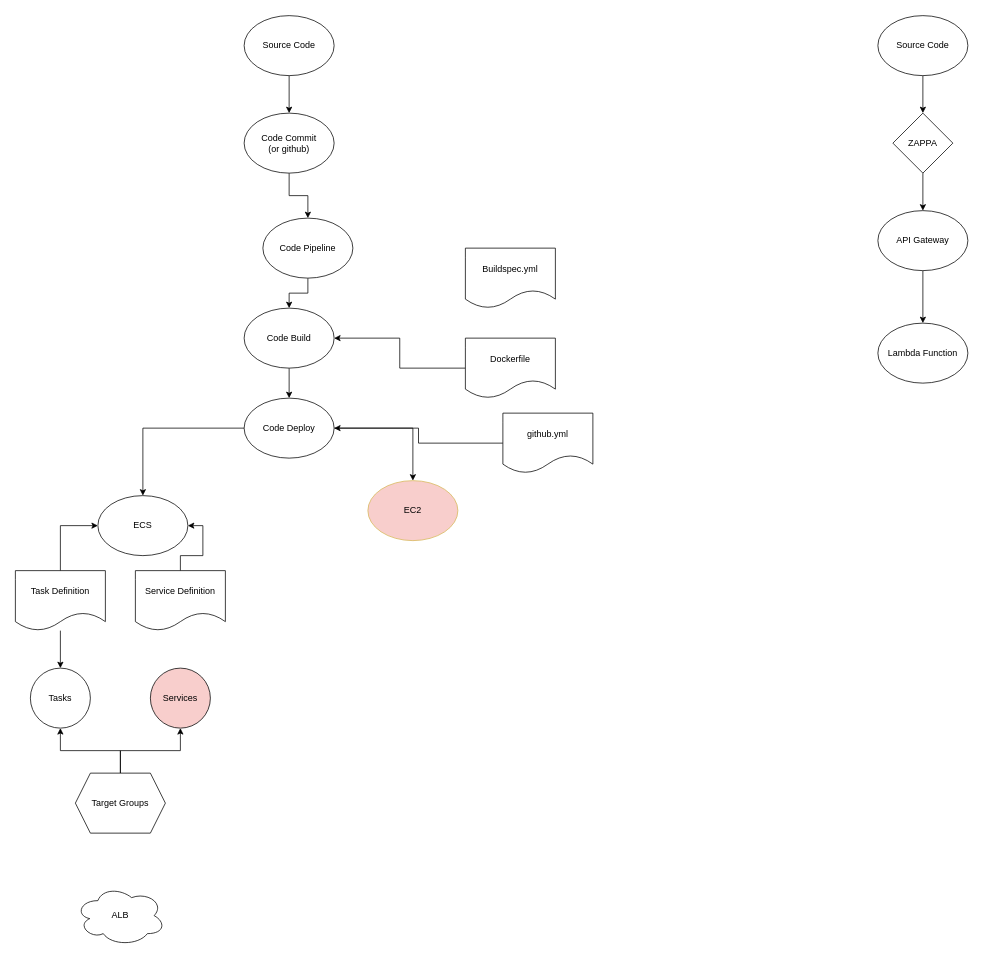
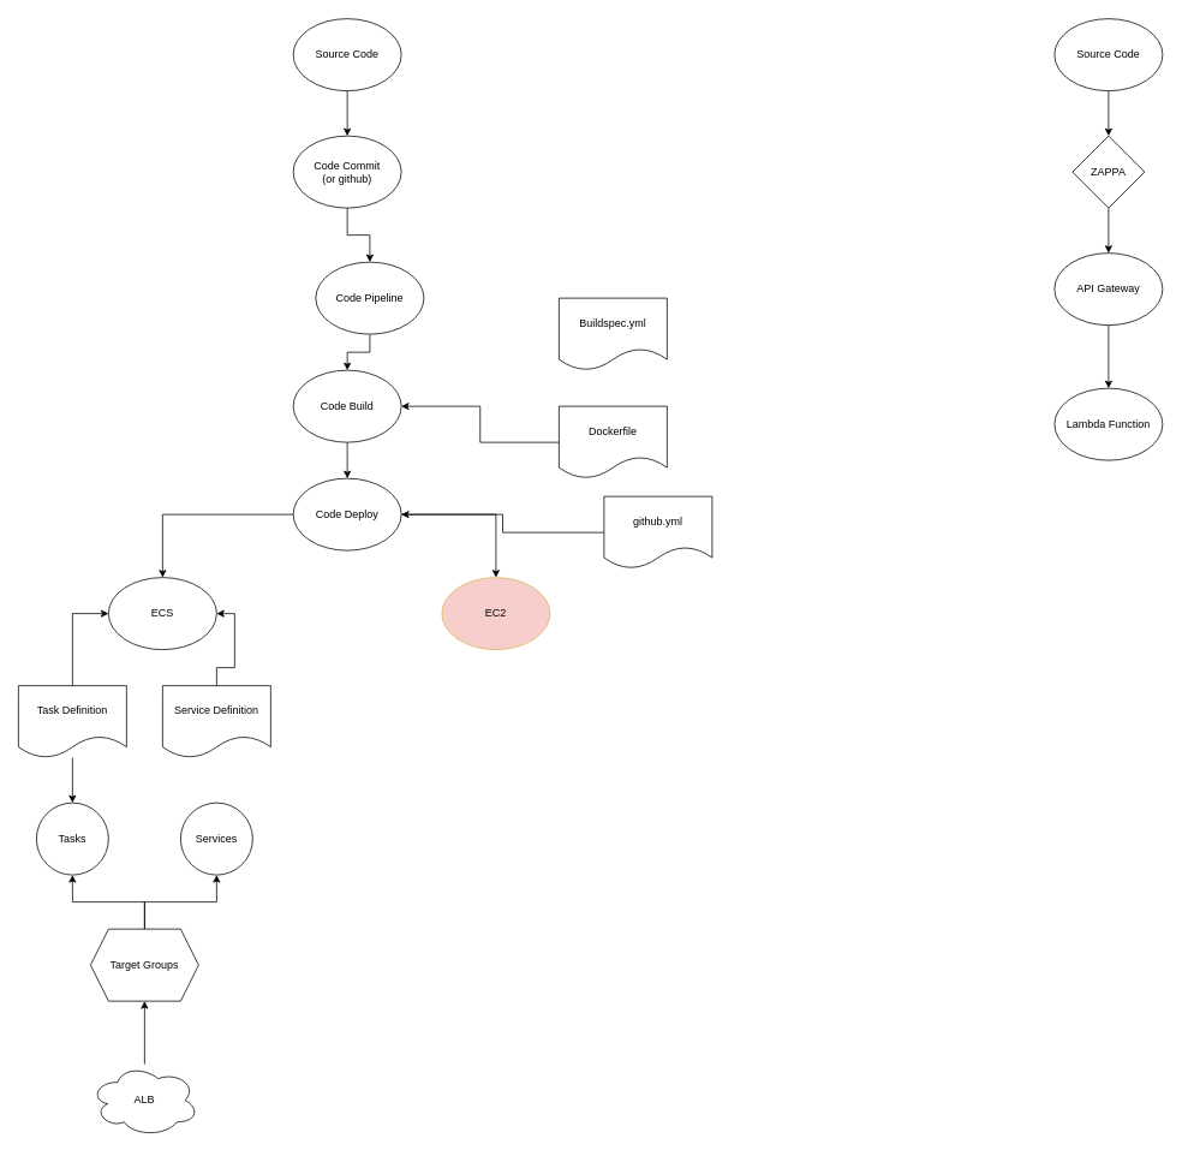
  <mxCell id="0" />
  <mxCell id="1" parent="0" />
  <mxCell id="2" style="edgeStyle=orthogonalEdgeStyle;rounded=0;orthogonalLoop=1;jettySize=auto;html=1;exitX=0.5;exitY=1;exitDx=0;exitDy=0;entryX=0.5;entryY=0;entryDx=0;entryDy=0;" parent="1" source="3" target="5" edge="1"><mxGeometry relative="1" as="geometry" /></mxCell>
  <mxCell id="3" value="Source Code" style="ellipse;whiteSpace=wrap;html=1;" parent="1" vertex="1"><mxGeometry x="325" y="20" width="120" height="80" as="geometry" /></mxCell>
  <mxCell id="4" style="edgeStyle=orthogonalEdgeStyle;rounded=0;orthogonalLoop=1;jettySize=auto;html=1;exitX=0.5;exitY=1;exitDx=0;exitDy=0;entryX=0.5;entryY=0;entryDx=0;entryDy=0;" parent="1" source="5" target="7" edge="1"><mxGeometry relative="1" as="geometry" /></mxCell>
  <mxCell id="5" value="&lt;div&gt;Code Commit&lt;/div&gt;&lt;div&gt;(or github)&lt;br&gt;&lt;/div&gt;" style="ellipse;whiteSpace=wrap;html=1;" parent="1" vertex="1"><mxGeometry x="325" y="150" width="120" height="80" as="geometry" /></mxCell>
  <mxCell id="6" style="edgeStyle=orthogonalEdgeStyle;rounded=0;orthogonalLoop=1;jettySize=auto;html=1;exitX=0.5;exitY=1;exitDx=0;exitDy=0;entryX=0.5;entryY=0;entryDx=0;entryDy=0;" parent="1" source="7" target="9" edge="1"><mxGeometry relative="1" as="geometry" /></mxCell>
  <mxCell id="7" value="Code Pipeline" style="ellipse;whiteSpace=wrap;html=1;" parent="1" vertex="1"><mxGeometry x="350" y="290" width="120" height="80" as="geometry" /></mxCell>
  <mxCell id="8" style="edgeStyle=orthogonalEdgeStyle;rounded=0;orthogonalLoop=1;jettySize=auto;html=1;exitX=0.5;exitY=1;exitDx=0;exitDy=0;entryX=0.5;entryY=0;entryDx=0;entryDy=0;" parent="1" source="9" target="12" edge="1"><mxGeometry relative="1" as="geometry" /></mxCell>
  <mxCell id="9" value="Code Build" style="ellipse;whiteSpace=wrap;html=1;" parent="1" vertex="1"><mxGeometry x="325" y="410" width="120" height="80" as="geometry" /></mxCell>
  <mxCell id="10" style="edgeStyle=orthogonalEdgeStyle;rounded=0;orthogonalLoop=1;jettySize=auto;html=1;entryX=0.5;entryY=0;entryDx=0;entryDy=0;" parent="1" source="12" target="13" edge="1"><mxGeometry relative="1" as="geometry" /></mxCell>
  <mxCell id="11" style="edgeStyle=orthogonalEdgeStyle;rounded=0;orthogonalLoop=1;jettySize=auto;html=1;entryX=0.5;entryY=0;entryDx=0;entryDy=0;" parent="1" source="12" target="14" edge="1"><mxGeometry relative="1" as="geometry" /></mxCell>
  <mxCell id="12" value="Code Deploy" style="ellipse;whiteSpace=wrap;html=1;" parent="1" vertex="1"><mxGeometry x="325" y="530" width="120" height="80" as="geometry" /></mxCell>
- <mxCell id="13" value="&lt;div&gt;ECS&lt;/div&gt;" style="ellipse;whiteSpace=wrap;html=1;" parent="1" vertex="1"><mxGeometry x="130" y="660" width="120" height="80" as="geometry" /></mxCell>
+ <mxCell id="13" value="&lt;div&gt;ECS&lt;/div&gt;" style="ellipse;whiteSpace=wrap;html=1;" parent="1" vertex="1"><mxGeometry x="120" y="640" width="120" height="80" as="geometry" /></mxCell>
  <mxCell id="14" value="EC2" style="ellipse;whiteSpace=wrap;html=1;fillColor=#f8cecc;strokeColor=#d6b656;" parent="1" vertex="1"><mxGeometry x="490" y="640" width="120" height="80" as="geometry" /></mxCell>
  <mxCell id="15" style="edgeStyle=orthogonalEdgeStyle;rounded=0;orthogonalLoop=1;jettySize=auto;html=1;entryX=0.5;entryY=0;entryDx=0;entryDy=0;" parent="1" source="17" target="23" edge="1"><mxGeometry relative="1" as="geometry" /></mxCell>
  <mxCell id="16" style="edgeStyle=orthogonalEdgeStyle;rounded=0;orthogonalLoop=1;jettySize=auto;html=1;exitX=0.5;exitY=0;exitDx=0;exitDy=0;entryX=0;entryY=0.5;entryDx=0;entryDy=0;" parent="1" source="17" target="13" edge="1"><mxGeometry relative="1" as="geometry" /></mxCell>
  <mxCell id="17" value="Task Definition" style="shape=document;whiteSpace=wrap;html=1;boundedLbl=1;" parent="1" vertex="1"><mxGeometry x="20" y="760" width="120" height="80" as="geometry" /></mxCell>
  <mxCell id="18" style="edgeStyle=orthogonalEdgeStyle;rounded=0;orthogonalLoop=1;jettySize=auto;html=1;exitX=0.5;exitY=0;exitDx=0;exitDy=0;entryX=1;entryY=0.5;entryDx=0;entryDy=0;" parent="1" source="19" target="13" edge="1"><mxGeometry relative="1" as="geometry" /></mxCell>
  <mxCell id="19" value="Service Definition" style="shape=document;whiteSpace=wrap;html=1;boundedLbl=1;" parent="1" vertex="1"><mxGeometry x="180" y="760" width="120" height="80" as="geometry" /></mxCell>
  <mxCell id="20" value="Buildspec.yml" style="shape=document;whiteSpace=wrap;html=1;boundedLbl=1;" parent="1" vertex="1"><mxGeometry x="620" y="330" width="120" height="80" as="geometry" /></mxCell>
  <mxCell id="21" style="edgeStyle=orthogonalEdgeStyle;rounded=0;orthogonalLoop=1;jettySize=auto;html=1;exitX=0;exitY=0.5;exitDx=0;exitDy=0;entryX=1;entryY=0.5;entryDx=0;entryDy=0;" parent="1" source="22" target="9" edge="1"><mxGeometry relative="1" as="geometry" /></mxCell>
  <mxCell id="22" value="Dockerfile" style="shape=document;whiteSpace=wrap;html=1;boundedLbl=1;" parent="1" vertex="1"><mxGeometry x="620" y="450" width="120" height="80" as="geometry" /></mxCell>
  <mxCell id="23" value="Tasks" style="ellipse;whiteSpace=wrap;html=1;aspect=fixed;" parent="1" vertex="1"><mxGeometry x="40" y="890" width="80" height="80" as="geometry" /></mxCell>
- <mxCell id="24" value="Services" style="ellipse;whiteSpace=wrap;html=1;aspect=fixed;fillColor=#f8cecc;" parent="1" vertex="1"><mxGeometry x="200" y="890" width="80" height="80" as="geometry" /></mxCell>
+ <mxCell id="24" value="Services" style="ellipse;whiteSpace=wrap;html=1;aspect=fixed;" parent="1" vertex="1"><mxGeometry x="200" y="890" width="80" height="80" as="geometry" /></mxCell>
  <mxCell id="25" style="edgeStyle=orthogonalEdgeStyle;rounded=0;orthogonalLoop=1;jettySize=auto;html=1;" parent="1" source="26" target="12" edge="1"><mxGeometry relative="1" as="geometry" /></mxCell>
  <mxCell id="26" value="github.yml" style="shape=document;whiteSpace=wrap;html=1;boundedLbl=1;" parent="1" vertex="1"><mxGeometry x="670" y="550" width="120" height="80" as="geometry" /></mxCell>
+ <mxCell id="27" value="" style="edgeStyle=orthogonalEdgeStyle;rounded=0;orthogonalLoop=1;jettySize=auto;html=1;" parent="1" source="28" target="31" edge="1"><mxGeometry relative="1" as="geometry" /></mxCell>
  <mxCell id="28" value="ALB" style="ellipse;shape=cloud;whiteSpace=wrap;html=1;" parent="1" vertex="1"><mxGeometry x="100" y="1180" width="120" height="80" as="geometry" /></mxCell>
  <mxCell id="29" style="edgeStyle=orthogonalEdgeStyle;rounded=0;orthogonalLoop=1;jettySize=auto;html=1;entryX=0.5;entryY=1;entryDx=0;entryDy=0;" parent="1" source="31" target="24" edge="1"><mxGeometry relative="1" as="geometry" /></mxCell>
  <mxCell id="30" style="edgeStyle=orthogonalEdgeStyle;rounded=0;orthogonalLoop=1;jettySize=auto;html=1;entryX=0.5;entryY=1;entryDx=0;entryDy=0;" parent="1" source="31" target="23" edge="1"><mxGeometry relative="1" as="geometry" /></mxCell>
  <mxCell id="31" value="Target Groups" style="shape=hexagon;perimeter=hexagonPerimeter2;whiteSpace=wrap;html=1;fixedSize=1;" parent="1" vertex="1"><mxGeometry x="100" y="1030" width="120" height="80" as="geometry" /></mxCell>
  <mxCell id="32" value="" style="edgeStyle=orthogonalEdgeStyle;rounded=0;orthogonalLoop=1;jettySize=auto;html=1;" parent="1" source="33" target="35" edge="1"><mxGeometry relative="1" as="geometry" /></mxCell>
  <mxCell id="33" value="Source Code" style="ellipse;whiteSpace=wrap;html=1;" parent="1" vertex="1"><mxGeometry x="1170" y="20" width="120" height="80" as="geometry" /></mxCell>
  <mxCell id="34" value="" style="edgeStyle=orthogonalEdgeStyle;rounded=0;orthogonalLoop=1;jettySize=auto;html=1;" parent="1" source="35" target="37" edge="1"><mxGeometry relative="1" as="geometry" /></mxCell>
  <mxCell id="35" value="ZAPPA" style="rhombus;whiteSpace=wrap;html=1;" parent="1" vertex="1"><mxGeometry x="1190" y="150" width="80" height="80" as="geometry" /></mxCell>
  <mxCell id="36" value="" style="edgeStyle=orthogonalEdgeStyle;rounded=0;orthogonalLoop=1;jettySize=auto;html=1;" parent="1" source="37" target="38" edge="1"><mxGeometry relative="1" as="geometry" /></mxCell>
  <mxCell id="37" value="API Gateway" style="ellipse;whiteSpace=wrap;html=1;" parent="1" vertex="1"><mxGeometry x="1170" y="280" width="120" height="80" as="geometry" /></mxCell>
  <mxCell id="38" value="Lambda Function" style="ellipse;whiteSpace=wrap;html=1;" parent="1" vertex="1"><mxGeometry x="1170" y="430" width="120" height="80" as="geometry" /></mxCell>
